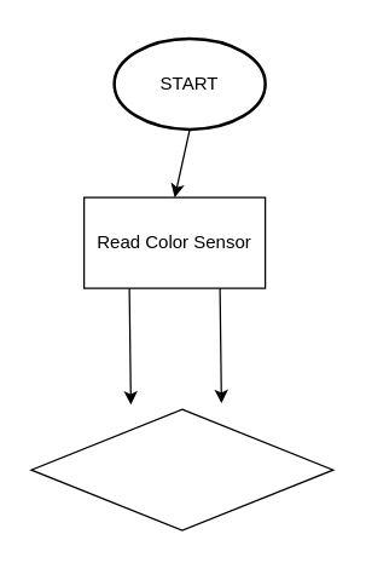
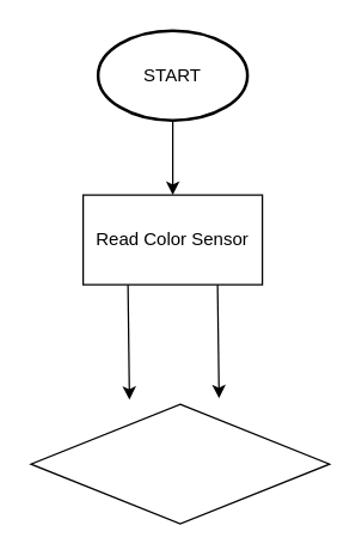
  <mxCell id="0" />
  <mxCell id="1" parent="0" />
  <mxCell id="2" style="edgeStyle=none;html=1;exitX=0.5;exitY=1;exitDx=0;exitDy=0;exitPerimeter=0;entryX=0.5;entryY=0;entryDx=0;entryDy=0;" edge="1" parent="1" source="3" target="6"><mxGeometry relative="1" as="geometry" /></mxCell>
- <mxCell id="3" value="START" style="strokeWidth=2;html=1;shape=mxgraph.flowchart.start_1;whiteSpace=wrap;" vertex="1" parent="1"><mxGeometry x="75" y="25" width="100" height="60" as="geometry" /></mxCell>
+ <mxCell id="3" value="START" style="strokeWidth=2;html=1;shape=mxgraph.flowchart.start_1;whiteSpace=wrap;" vertex="1" parent="1"><mxGeometry x="65" y="20" width="100" height="60" as="geometry" /></mxCell>
  <mxCell id="4" style="edgeStyle=none;html=1;exitX=0.25;exitY=1;exitDx=0;exitDy=0;entryX=0.355;entryY=-0.05;entryDx=0;entryDy=0;entryPerimeter=0;" edge="1" parent="1" source="6"><mxGeometry relative="1" as="geometry"><mxPoint x="86" y="267" as="targetPoint" /></mxGeometry></mxCell>
  <mxCell id="5" style="edgeStyle=none;html=1;exitX=0.75;exitY=1;exitDx=0;exitDy=0;entryX=0.655;entryY=-0.067;entryDx=0;entryDy=0;entryPerimeter=0;" edge="1" parent="1" source="6"><mxGeometry relative="1" as="geometry"><mxPoint x="146" y="265.98" as="targetPoint" /></mxGeometry></mxCell>
  <mxCell id="6" value="Read Color Sensor" style="whiteSpace=wrap;html=1;rounded=0;" vertex="1" parent="1"><mxGeometry x="55" y="130" width="120" height="60" as="geometry" /></mxCell>
  <mxCell id="7" value="" style="rhombus;whiteSpace=wrap;html=1;" vertex="1" parent="1"><mxGeometry x="20" y="270" width="200" height="80" as="geometry" /></mxCell>
